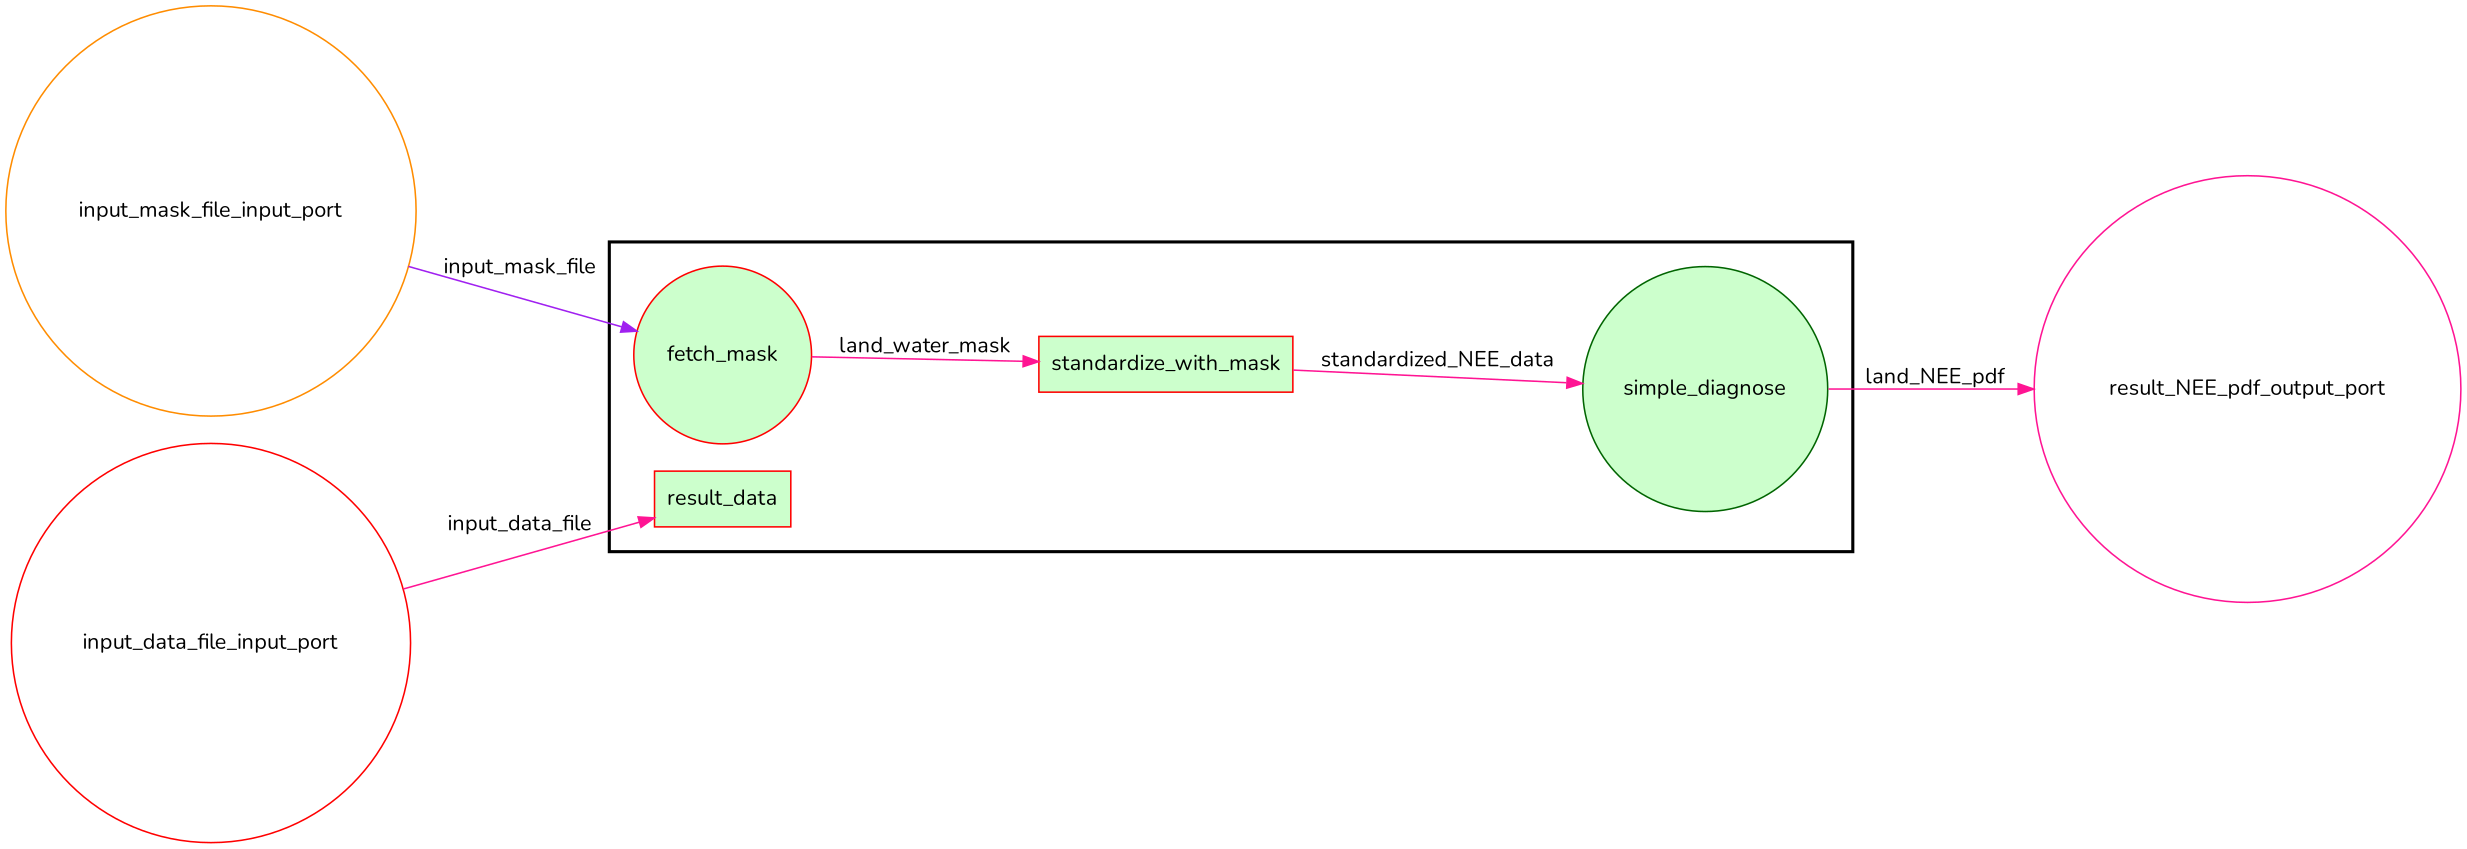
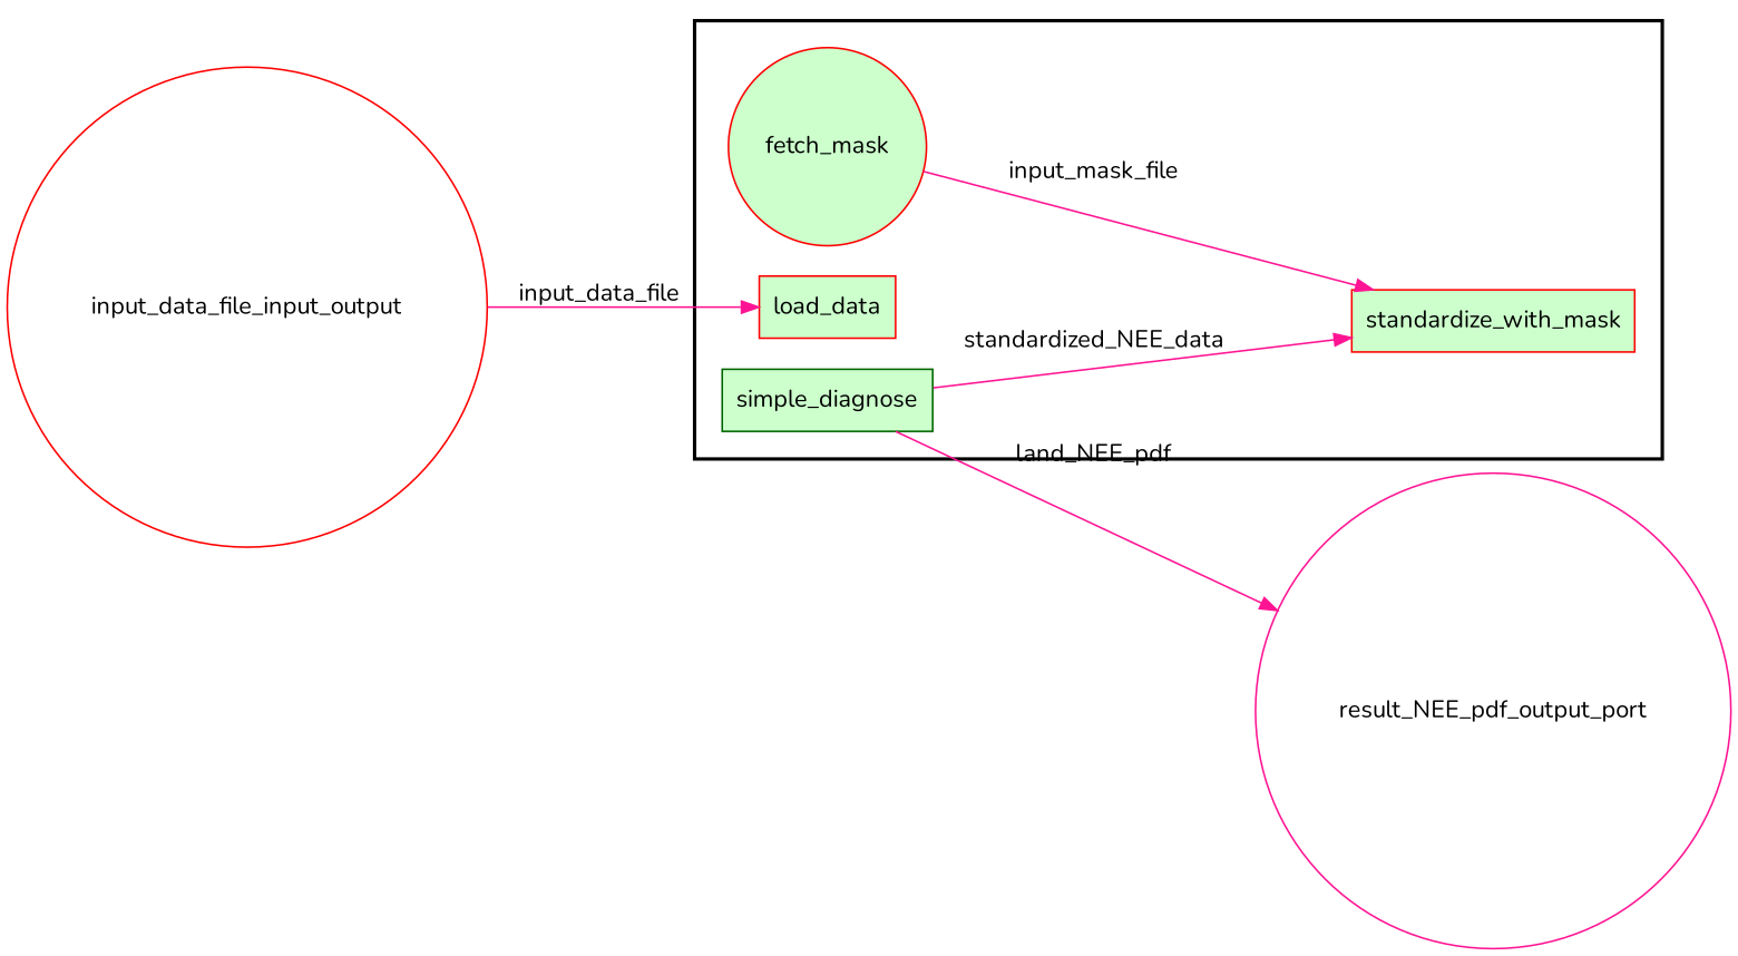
  digraph {
    fontname=Nunito
    rankdir=LR
    node [color=red fillcolor="#CCFFCC" fontname=Nunito peripheries=1 shape=circle style=filled]
    edge [color=deeppink fontname=Nunito]
    fetch_mask
    standardize_with_mask [shape=box]
-   load_data [shape=box label=result_data]
-   simple_diagnose [color=darkgreen]
+   load_data [shape=box]
+   simple_diagnose [color=darkgreen shape=box]
    result_NEE_pdf_output_port [color=deeppink fillcolor="#FFFFFF" width=0.2]
-   input_mask_file_input_port [color=darkorange fillcolor="#FFFFFF" width=0.2]
-   input_data_file_input_port [fillcolor="#FFFFFF" width=0.2]
+   input_data_file_input_port [fillcolor="#FFFFFF" width=0.2 label=input_data_file_input_output]
    subgraph cluster_1 {
      color=black
      penwidth=2
      subgraph cluster_2 {
        color=black
        penwidth=0
        fetch_mask
        standardize_with_mask
        load_data
        simple_diagnose
      }
    }
-   fetch_mask -> standardize_with_mask [label=land_water_mask]
-   standardize_with_mask -> simple_diagnose [label=standardized_NEE_data]
+   fetch_mask -> standardize_with_mask [label=input_mask_file]
+   simple_diagnose -> standardize_with_mask [label=standardized_NEE_data]
    simple_diagnose -> result_NEE_pdf_output_port [label=land_NEE_pdf]
-   input_mask_file_input_port -> fetch_mask [color=purple label=input_mask_file]
    input_data_file_input_port -> load_data [label=input_data_file]
  }
